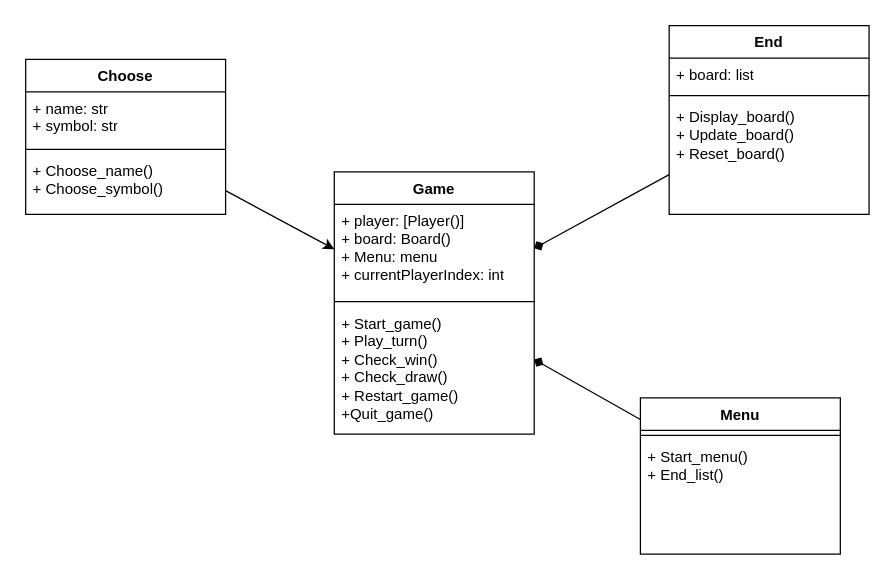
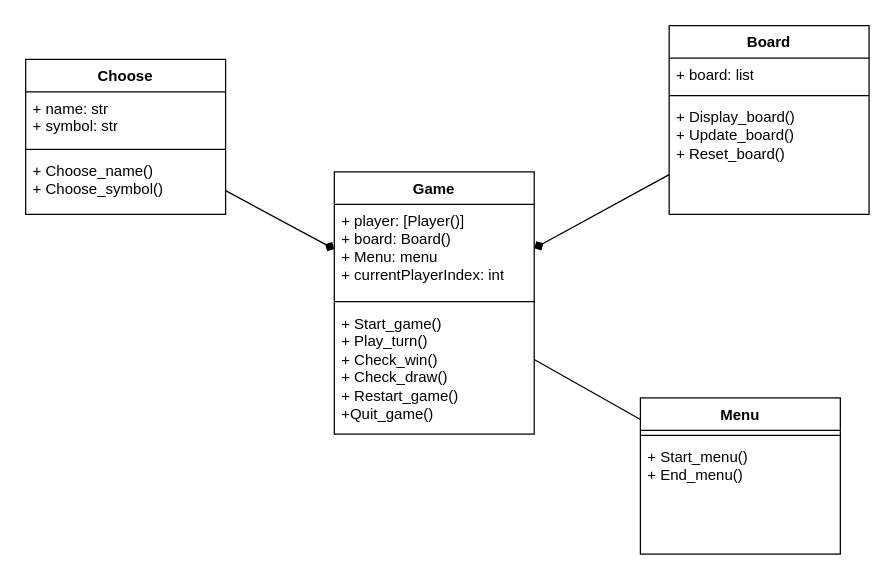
  <mxCell id="0" />
  <mxCell id="1" parent="0" />
- <mxCell id="2" value="End" style="swimlane;fontStyle=1;align=center;verticalAlign=top;childLayout=stackLayout;horizontal=1;startSize=26;horizontalStack=0;resizeParent=1;resizeParentMax=0;resizeLast=0;collapsible=1;marginBottom=0;whiteSpace=wrap;html=1;" vertex="1" parent="1"><mxGeometry x="535" y="20" width="160" height="151" as="geometry" /></mxCell>
+ <mxCell id="2" value="Board" style="swimlane;fontStyle=1;align=center;verticalAlign=top;childLayout=stackLayout;horizontal=1;startSize=26;horizontalStack=0;resizeParent=1;resizeParentMax=0;resizeLast=0;collapsible=1;marginBottom=0;whiteSpace=wrap;html=1;" vertex="1" parent="1"><mxGeometry x="535" y="20" width="160" height="151" as="geometry" /></mxCell>
  <mxCell id="3" value="+ board: list" style="text;strokeColor=none;fillColor=none;align=left;verticalAlign=top;spacingLeft=4;spacingRight=4;overflow=hidden;rotatable=0;points=[[0,0.5],[1,0.5]];portConstraint=eastwest;whiteSpace=wrap;html=1;" vertex="1" parent="2"><mxGeometry y="26" width="160" height="26" as="geometry" /></mxCell>
  <mxCell id="4" value="" style="line;strokeWidth=1;fillColor=none;align=left;verticalAlign=middle;spacingTop=-1;spacingLeft=3;spacingRight=3;rotatable=0;labelPosition=right;points=[];portConstraint=eastwest;strokeColor=inherit;" vertex="1" parent="2"><mxGeometry y="52" width="160" height="8" as="geometry" /></mxCell>
  <mxCell id="5" value="+ Display_board()&lt;br&gt;+ Update_board()&lt;br&gt;+ Reset_board()" style="text;strokeColor=none;fillColor=none;align=left;verticalAlign=top;spacingLeft=4;spacingRight=4;overflow=hidden;rotatable=0;points=[[0,0.5],[1,0.5]];portConstraint=eastwest;whiteSpace=wrap;html=1;" vertex="1" parent="2"><mxGeometry y="60" width="160" height="91" as="geometry" /></mxCell>
  <mxCell id="6" value="Choose" style="swimlane;fontStyle=1;align=center;verticalAlign=top;childLayout=stackLayout;horizontal=1;startSize=26;horizontalStack=0;resizeParent=1;resizeParentMax=0;resizeLast=0;collapsible=1;marginBottom=0;whiteSpace=wrap;html=1;" vertex="1" parent="1"><mxGeometry x="20" y="47" width="160" height="124" as="geometry" /></mxCell>
  <mxCell id="7" value="+ name: str&lt;br&gt;+ symbol: str" style="text;strokeColor=none;fillColor=none;align=left;verticalAlign=top;spacingLeft=4;spacingRight=4;overflow=hidden;rotatable=0;points=[[0,0.5],[1,0.5]];portConstraint=eastwest;whiteSpace=wrap;html=1;" vertex="1" parent="6"><mxGeometry y="26" width="160" height="42" as="geometry" /></mxCell>
  <mxCell id="8" value="" style="line;strokeWidth=1;fillColor=none;align=left;verticalAlign=middle;spacingTop=-1;spacingLeft=3;spacingRight=3;rotatable=0;labelPosition=right;points=[];portConstraint=eastwest;strokeColor=inherit;" vertex="1" parent="6"><mxGeometry y="68" width="160" height="8" as="geometry" /></mxCell>
  <mxCell id="9" value="+ Choose_name()&lt;br&gt;+ Choose_symbol()&lt;br&gt;" style="text;strokeColor=none;fillColor=none;align=left;verticalAlign=top;spacingLeft=4;spacingRight=4;overflow=hidden;rotatable=0;points=[[0,0.5],[1,0.5]];portConstraint=eastwest;whiteSpace=wrap;html=1;" vertex="1" parent="6"><mxGeometry y="76" width="160" height="48" as="geometry" /></mxCell>
  <mxCell id="10" value="Menu" style="swimlane;fontStyle=1;align=center;verticalAlign=top;childLayout=stackLayout;horizontal=1;startSize=26;horizontalStack=0;resizeParent=1;resizeParentMax=0;resizeLast=0;collapsible=1;marginBottom=0;whiteSpace=wrap;html=1;" vertex="1" parent="1"><mxGeometry x="512" y="318" width="160" height="125" as="geometry" /></mxCell>
  <mxCell id="11" value="" style="line;strokeWidth=1;fillColor=none;align=left;verticalAlign=middle;spacingTop=-1;spacingLeft=3;spacingRight=3;rotatable=0;labelPosition=right;points=[];portConstraint=eastwest;strokeColor=inherit;" vertex="1" parent="10"><mxGeometry y="26" width="160" height="8" as="geometry" /></mxCell>
- <mxCell id="12" value="+ Start_menu()&lt;br&gt;+ End_list()&amp;nbsp;" style="text;strokeColor=none;fillColor=none;align=left;verticalAlign=top;spacingLeft=4;spacingRight=4;overflow=hidden;rotatable=0;points=[[0,0.5],[1,0.5]];portConstraint=eastwest;whiteSpace=wrap;html=1;" vertex="1" parent="10"><mxGeometry y="34" width="160" height="91" as="geometry" /></mxCell>
+ <mxCell id="12" value="+ Start_menu()&lt;br&gt;+ End_menu()&amp;nbsp;" style="text;strokeColor=none;fillColor=none;align=left;verticalAlign=top;spacingLeft=4;spacingRight=4;overflow=hidden;rotatable=0;points=[[0,0.5],[1,0.5]];portConstraint=eastwest;whiteSpace=wrap;html=1;" vertex="1" parent="10"><mxGeometry y="34" width="160" height="91" as="geometry" /></mxCell>
  <mxCell id="13" value="Game" style="swimlane;fontStyle=1;align=center;verticalAlign=top;childLayout=stackLayout;horizontal=1;startSize=26;horizontalStack=0;resizeParent=1;resizeParentMax=0;resizeLast=0;collapsible=1;marginBottom=0;whiteSpace=wrap;html=1;" vertex="1" parent="1"><mxGeometry x="267" y="137" width="160" height="210" as="geometry" /></mxCell>
  <mxCell id="14" value="+ player: [Player()]&lt;br&gt;+ board: Board()&lt;br&gt;+ Menu: menu&lt;br&gt;+ currentPlayerIndex: int" style="text;strokeColor=none;fillColor=none;align=left;verticalAlign=top;spacingLeft=4;spacingRight=4;overflow=hidden;rotatable=0;points=[[0,0.5],[1,0.5]];portConstraint=eastwest;whiteSpace=wrap;html=1;" vertex="1" parent="13"><mxGeometry y="26" width="160" height="74" as="geometry" /></mxCell>
  <mxCell id="15" value="" style="line;strokeWidth=1;fillColor=none;align=left;verticalAlign=middle;spacingTop=-1;spacingLeft=3;spacingRight=3;rotatable=0;labelPosition=right;points=[];portConstraint=eastwest;strokeColor=inherit;" vertex="1" parent="13"><mxGeometry y="100" width="160" height="8" as="geometry" /></mxCell>
  <mxCell id="16" value="+ Start_game()&lt;br&gt;+ Play_turn()&lt;br&gt;+ Check_win()&lt;br&gt;+ Check_draw()&lt;br&gt;+ Restart_game()&lt;br&gt;+Quit_game()" style="text;strokeColor=none;fillColor=none;align=left;verticalAlign=top;spacingLeft=4;spacingRight=4;overflow=hidden;rotatable=0;points=[[0,0.5],[1,0.5]];portConstraint=eastwest;whiteSpace=wrap;html=1;" vertex="1" parent="13"><mxGeometry y="108" width="160" height="102" as="geometry" /></mxCell>
  <mxCell id="17" value="" style="endArrow=diamond;html=1;rounded=0;endFill=1;" edge="1" parent="1" source="2" target="13"><mxGeometry width="50" height="50" relative="1" as="geometry"><mxPoint x="439" y="179" as="sourcePoint" /><mxPoint x="489" y="129" as="targetPoint" /></mxGeometry></mxCell>
- <mxCell id="18" value="" style="endArrow=diamond;html=1;rounded=0;endFill=1;" edge="1" parent="1" source="10" target="13"><mxGeometry width="50" height="50" relative="1" as="geometry"><mxPoint x="442" y="255.77" as="sourcePoint" /><mxPoint x="550" y="196.77" as="targetPoint" /></mxGeometry></mxCell>
- <mxCell id="19" value="" style="endArrow=classic;html=1;rounded=0;endFill=1;" edge="1" parent="1" source="6" target="13"><mxGeometry width="50" height="50" relative="1" as="geometry"><mxPoint x="189" y="125" as="sourcePoint" /><mxPoint x="297" y="66" as="targetPoint" /></mxGeometry></mxCell>
+ <mxCell id="18" value="" style="endArrow=none;html=1;rounded=0;endFill=1;" edge="1" parent="1" source="10" target="13"><mxGeometry width="50" height="50" relative="1" as="geometry"><mxPoint x="442" y="255.77" as="sourcePoint" /><mxPoint x="550" y="196.77" as="targetPoint" /></mxGeometry></mxCell>
+ <mxCell id="19" value="" style="endArrow=diamond;html=1;rounded=0;endFill=1;" edge="1" parent="1" source="6" target="13"><mxGeometry width="50" height="50" relative="1" as="geometry"><mxPoint x="189" y="125" as="sourcePoint" /><mxPoint x="297" y="66" as="targetPoint" /></mxGeometry></mxCell>
